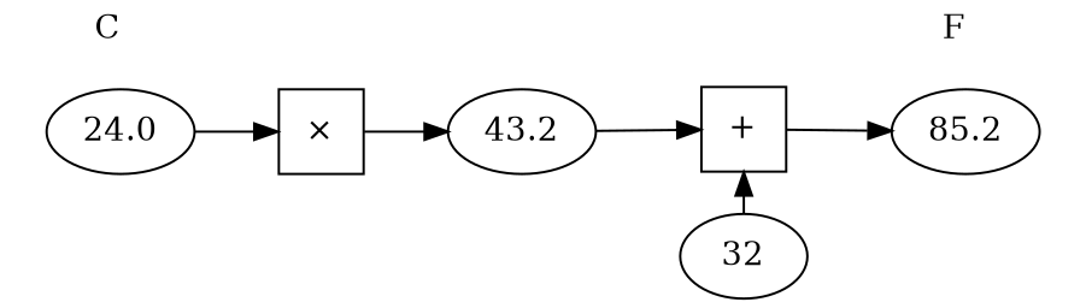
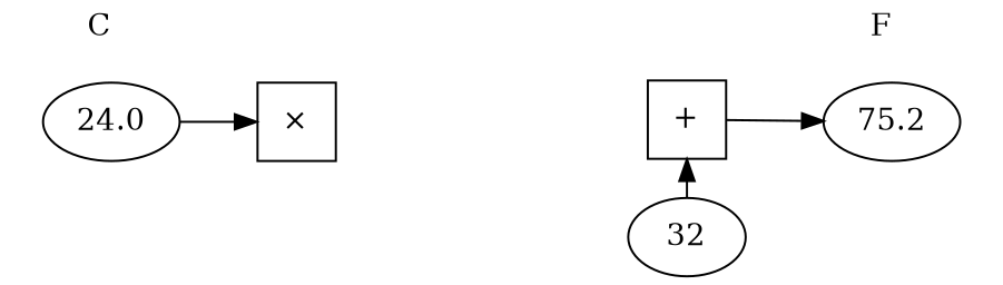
  digraph {
    rankdir=LR
    n1 [label=24.0]
    n2 [label="×" shape=square]
-   n3 [label=43.2]
    n4 [label="+" shape=square]
-   n5 [label=85.2]
+   n5 [label=75.2]
    n6 [label=32]
    subgraph cluster_1 {
      style=invis
      n1
      n2
-     n3
      n4
      n5
    }
    n1 -> n1 [dir=none penwidth=0 xlabel=C]
    n1 -> n2
-   n2 -> n3
-   n3 -> n4
-   n3 -> n6 [style=invis]
    n4 -> n5
    n5 -> n5 [dir=none penwidth=0 xlabel=F]
    n6 -> n4
    n6 -> n5 [style=invis]
  }
